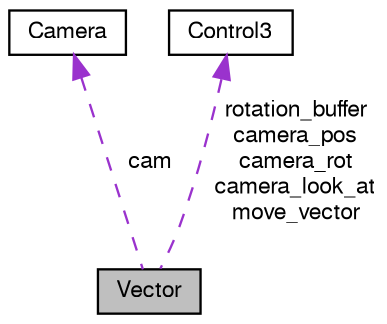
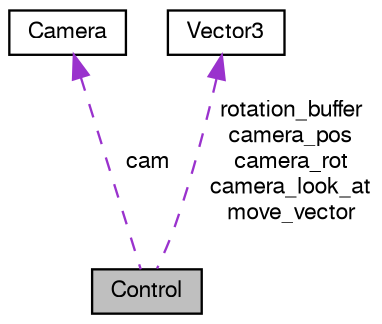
  digraph {
    node [color=black fontname=FreeSans fontsize=10 shape=record]
    edge [color=darkorchid3 dir=back fontname=FreeSans fontsize=10 labelfontname=FreeSans labelfontsize=10 style=dashed]
-   n1 [fillcolor=grey75 fontcolor=black height=0.2 label=Vector style=filled width=0.4]
+   n1 [fillcolor=grey75 fontcolor=black height=0.2 label=Control style=filled width=0.4]
    n2 [height=0.2 label=Camera width=0.4]
-   n3 [height=0.2 label=Control3 width=0.4]
+   n3 [height=0.2 label=Vector3 width=0.4]
    n2 -> n1 [label=cam]
    n3 -> n1 [label="rotation_buffer\ncamera_pos\ncamera_rot\ncamera_look_at\nmove_vector"]
  }
